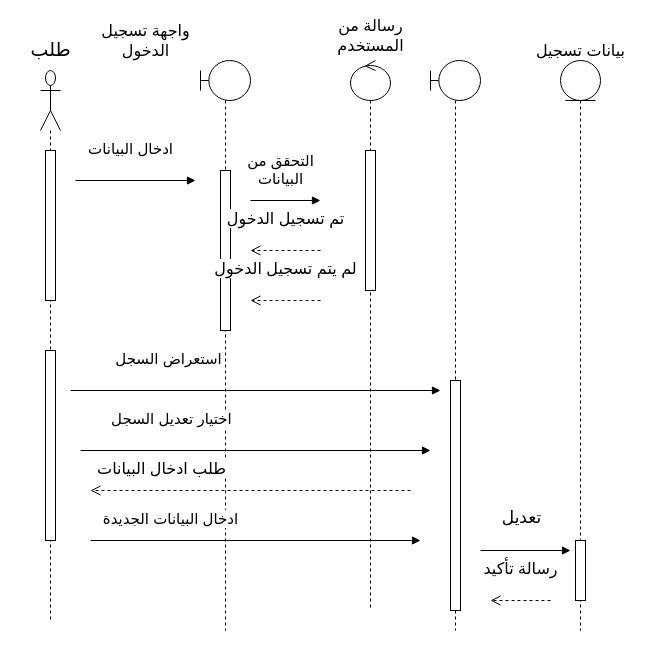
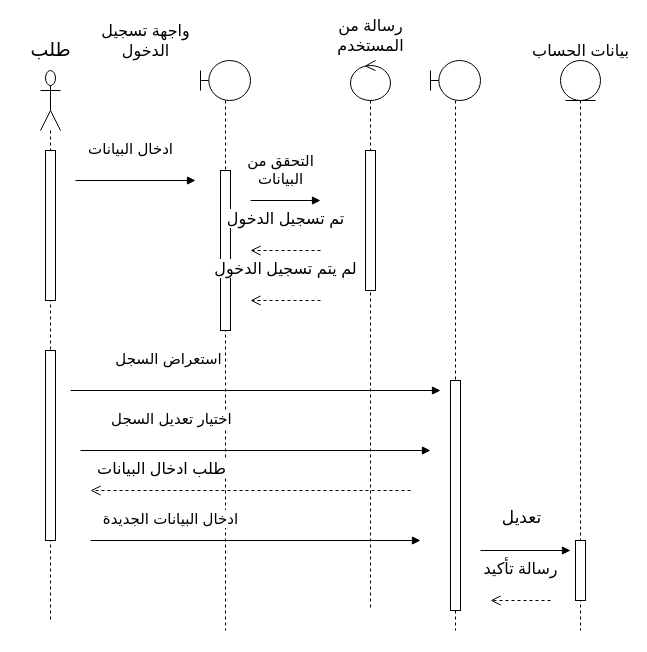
  <mxCell id="0" />
  <mxCell id="1" parent="0" />
  <mxCell id="2" value="" style="shape=umlLifeline;participant=umlActor;perimeter=lifelinePerimeter;whiteSpace=wrap;html=1;container=1;collapsible=0;recursiveResize=0;verticalAlign=top;spacingTop=36;outlineConnect=0;size=60;" parent="1" vertex="1"><mxGeometry x="40" y="70" width="20" height="550" as="geometry" /></mxCell>
  <mxCell id="3" value="" style="html=1;points=[];perimeter=orthogonalPerimeter;" parent="2" vertex="1"><mxGeometry x="5" y="280" width="10" height="190" as="geometry" /></mxCell>
  <mxCell id="4" value="" style="html=1;points=[];perimeter=orthogonalPerimeter;" parent="2" vertex="1"><mxGeometry x="5" y="80" width="10" height="150" as="geometry" /></mxCell>
  <mxCell id="5" value="&lt;font style=&quot;font-size: 19px&quot;&gt;طلب&lt;/font&gt;" style="text;html=1;align=center;verticalAlign=middle;resizable=0;points=[];autosize=1;" parent="1" vertex="1"><mxGeometry x="20" y="40" width="60" height="20" as="geometry" /></mxCell>
  <mxCell id="6" value="" style="shape=umlLifeline;participant=umlBoundary;perimeter=lifelinePerimeter;whiteSpace=wrap;html=1;container=1;collapsible=0;recursiveResize=0;verticalAlign=top;spacingTop=36;outlineConnect=0;" parent="1" vertex="1"><mxGeometry x="200" y="60" width="50" height="570" as="geometry" /></mxCell>
  <mxCell id="7" value="" style="html=1;points=[];perimeter=orthogonalPerimeter;" parent="6" vertex="1"><mxGeometry x="20" y="110" width="10" height="160" as="geometry" /></mxCell>
  <mxCell id="8" value="&lt;font style=&quot;font-size: 16px&quot;&gt;واجهة تسجيل&lt;br&gt;الدخول&lt;/font&gt;" style="text;html=1;align=center;verticalAlign=middle;resizable=0;points=[];autosize=1;" parent="1" vertex="1"><mxGeometry x="105" y="25" width="80" height="30" as="geometry" /></mxCell>
  <mxCell id="9" value="&lt;font style=&quot;font-size: 15px&quot;&gt;ادخال البيانات&lt;/font&gt;" style="html=1;verticalAlign=bottom;endArrow=block;entryX=0;entryY=0;" parent="1" edge="1"><mxGeometry x="-0.083" y="20" relative="1" as="geometry"><mxPoint x="75" y="180" as="sourcePoint" /><mxPoint x="195" y="180" as="targetPoint" /><mxPoint as="offset" /></mxGeometry></mxCell>
  <mxCell id="10" value="&lt;font style=&quot;font-size: 16px&quot;&gt;رسالة من &lt;br&gt;المستخدم&lt;/font&gt;" style="text;html=1;align=center;verticalAlign=middle;resizable=0;points=[];autosize=1;" parent="1" vertex="1"><mxGeometry x="335" y="20" width="70" height="30" as="geometry" /></mxCell>
  <mxCell id="11" value="&lt;font style=&quot;font-size: 15px&quot;&gt;التحقق من&lt;br&gt;البيانات&lt;br&gt;&lt;/font&gt;" style="html=1;verticalAlign=bottom;endArrow=block;" parent="1" edge="1"><mxGeometry x="-0.143" y="10" relative="1" as="geometry"><mxPoint x="250" y="200" as="sourcePoint" /><mxPoint x="320" y="200" as="targetPoint" /><mxPoint as="offset" /></mxGeometry></mxCell>
  <mxCell id="12" value="&lt;font style=&quot;font-size: 15px&quot;&gt;استعراض السجل&lt;/font&gt;" style="html=1;verticalAlign=bottom;endArrow=block;" parent="1" edge="1"><mxGeometry x="-0.471" y="20" relative="1" as="geometry"><mxPoint x="70" y="390" as="sourcePoint" /><mxPoint x="440" y="390" as="targetPoint" /><mxPoint as="offset" /></mxGeometry></mxCell>
  <mxCell id="13" value="" style="shape=umlLifeline;participant=umlBoundary;perimeter=lifelinePerimeter;whiteSpace=wrap;html=1;container=1;collapsible=0;recursiveResize=0;verticalAlign=top;spacingTop=36;outlineConnect=0;" parent="1" vertex="1"><mxGeometry x="430" y="60" width="50" height="570" as="geometry" /></mxCell>
  <mxCell id="14" value="" style="html=1;points=[];perimeter=orthogonalPerimeter;" parent="13" vertex="1"><mxGeometry x="20" y="320" width="10" height="230" as="geometry" /></mxCell>
  <mxCell id="15" value="&lt;font style=&quot;font-size: 15px&quot;&gt;اختيار تعديل السجل&amp;nbsp;&lt;/font&gt;" style="html=1;verticalAlign=bottom;endArrow=block;" parent="1" edge="1"><mxGeometry x="-0.471" y="20" relative="1" as="geometry"><mxPoint x="80" y="450" as="sourcePoint" /><mxPoint x="430" y="450" as="targetPoint" /><mxPoint as="offset" /></mxGeometry></mxCell>
  <mxCell id="16" value="&lt;font style=&quot;font-size: 15px&quot;&gt;ادخال البيانات الجديدة&lt;/font&gt;" style="html=1;verticalAlign=bottom;endArrow=block;" parent="1" edge="1"><mxGeometry x="-0.515" y="10" relative="1" as="geometry"><mxPoint x="90" y="540" as="sourcePoint" /><mxPoint x="420" y="540" as="targetPoint" /><mxPoint as="offset" /></mxGeometry></mxCell>
  <mxCell id="17" value="" style="shape=umlLifeline;participant=umlEntity;perimeter=lifelinePerimeter;whiteSpace=wrap;html=1;container=1;collapsible=0;recursiveResize=0;verticalAlign=top;spacingTop=36;outlineConnect=0;" parent="1" vertex="1"><mxGeometry x="560" y="60" width="40" height="570" as="geometry" /></mxCell>
  <mxCell id="18" value="" style="html=1;points=[];perimeter=orthogonalPerimeter;" parent="17" vertex="1"><mxGeometry x="15" y="480" width="10" height="60" as="geometry" /></mxCell>
- <mxCell id="19" value="&lt;font style=&quot;font-size: 16px&quot;&gt;بيانات تسجيل&lt;/font&gt;" style="text;html=1;align=center;verticalAlign=middle;resizable=0;points=[];autosize=1;" parent="1" vertex="1"><mxGeometry x="535" y="40" width="90" height="20" as="geometry" /></mxCell>
+ <mxCell id="19" value="&lt;font style=&quot;font-size: 16px&quot;&gt;بيانات الحساب&lt;/font&gt;" style="text;html=1;align=center;verticalAlign=middle;resizable=0;points=[];autosize=1;" parent="1" vertex="1"><mxGeometry x="535" y="40" width="90" height="20" as="geometry" /></mxCell>
  <mxCell id="20" value="&lt;font style=&quot;font-size: 17px&quot;&gt;تعديل&lt;/font&gt;" style="html=1;verticalAlign=bottom;endArrow=block;" parent="1" edge="1"><mxGeometry x="-0.087" y="20" relative="1" as="geometry"><mxPoint x="480" y="550" as="sourcePoint" /><mxPoint x="570" y="550" as="targetPoint" /><mxPoint as="offset" /><Array as="points"><mxPoint x="570" y="550" /></Array></mxGeometry></mxCell>
  <mxCell id="21" value="&lt;font style=&quot;font-size: 16px&quot;&gt;رسالة تأكيد&lt;/font&gt;" style="html=1;verticalAlign=bottom;endArrow=open;dashed=1;endSize=8;" parent="1" edge="1"><mxGeometry y="-20" relative="1" as="geometry"><mxPoint x="490" y="600" as="targetPoint" /><mxPoint x="550" y="600" as="sourcePoint" /><mxPoint as="offset" /></mxGeometry></mxCell>
  <mxCell id="22" value="&lt;font style=&quot;font-size: 16px&quot;&gt;طلب ادخال البيانات&lt;/font&gt;" style="html=1;verticalAlign=bottom;endArrow=open;dashed=1;endSize=8;" parent="1" edge="1"><mxGeometry x="0.562" y="-10" relative="1" as="geometry"><mxPoint x="90" y="490" as="targetPoint" /><mxPoint x="410" y="490" as="sourcePoint" /><mxPoint x="1" as="offset" /></mxGeometry></mxCell>
  <mxCell id="23" value="&lt;font style=&quot;font-size: 16px&quot;&gt;تم تسجيل الدخول&lt;/font&gt;" style="html=1;verticalAlign=bottom;endArrow=open;dashed=1;endSize=8;" parent="1" edge="1"><mxGeometry y="-20" relative="1" as="geometry"><mxPoint x="250" y="250" as="targetPoint" /><mxPoint x="320" y="250" as="sourcePoint" /><mxPoint as="offset" /></mxGeometry></mxCell>
  <mxCell id="24" value="&lt;font style=&quot;font-size: 16px&quot;&gt;لم يتم تسجيل الدخول&lt;/font&gt;" style="html=1;verticalAlign=bottom;endArrow=open;dashed=1;endSize=8;" parent="1" edge="1"><mxGeometry y="-20" relative="1" as="geometry"><mxPoint x="250" y="300" as="targetPoint" /><mxPoint x="320" y="300" as="sourcePoint" /><mxPoint as="offset" /></mxGeometry></mxCell>
  <mxCell id="25" value="" style="shape=umlLifeline;participant=umlControl;perimeter=lifelinePerimeter;whiteSpace=wrap;html=1;container=1;collapsible=0;recursiveResize=0;verticalAlign=top;spacingTop=36;outlineConnect=0;" vertex="1" parent="1"><mxGeometry x="350" y="60" width="40" height="550" as="geometry" /></mxCell>
  <mxCell id="26" value="" style="html=1;points=[];perimeter=orthogonalPerimeter;" parent="25" vertex="1"><mxGeometry x="15" y="90" width="10" height="140" as="geometry" /></mxCell>
